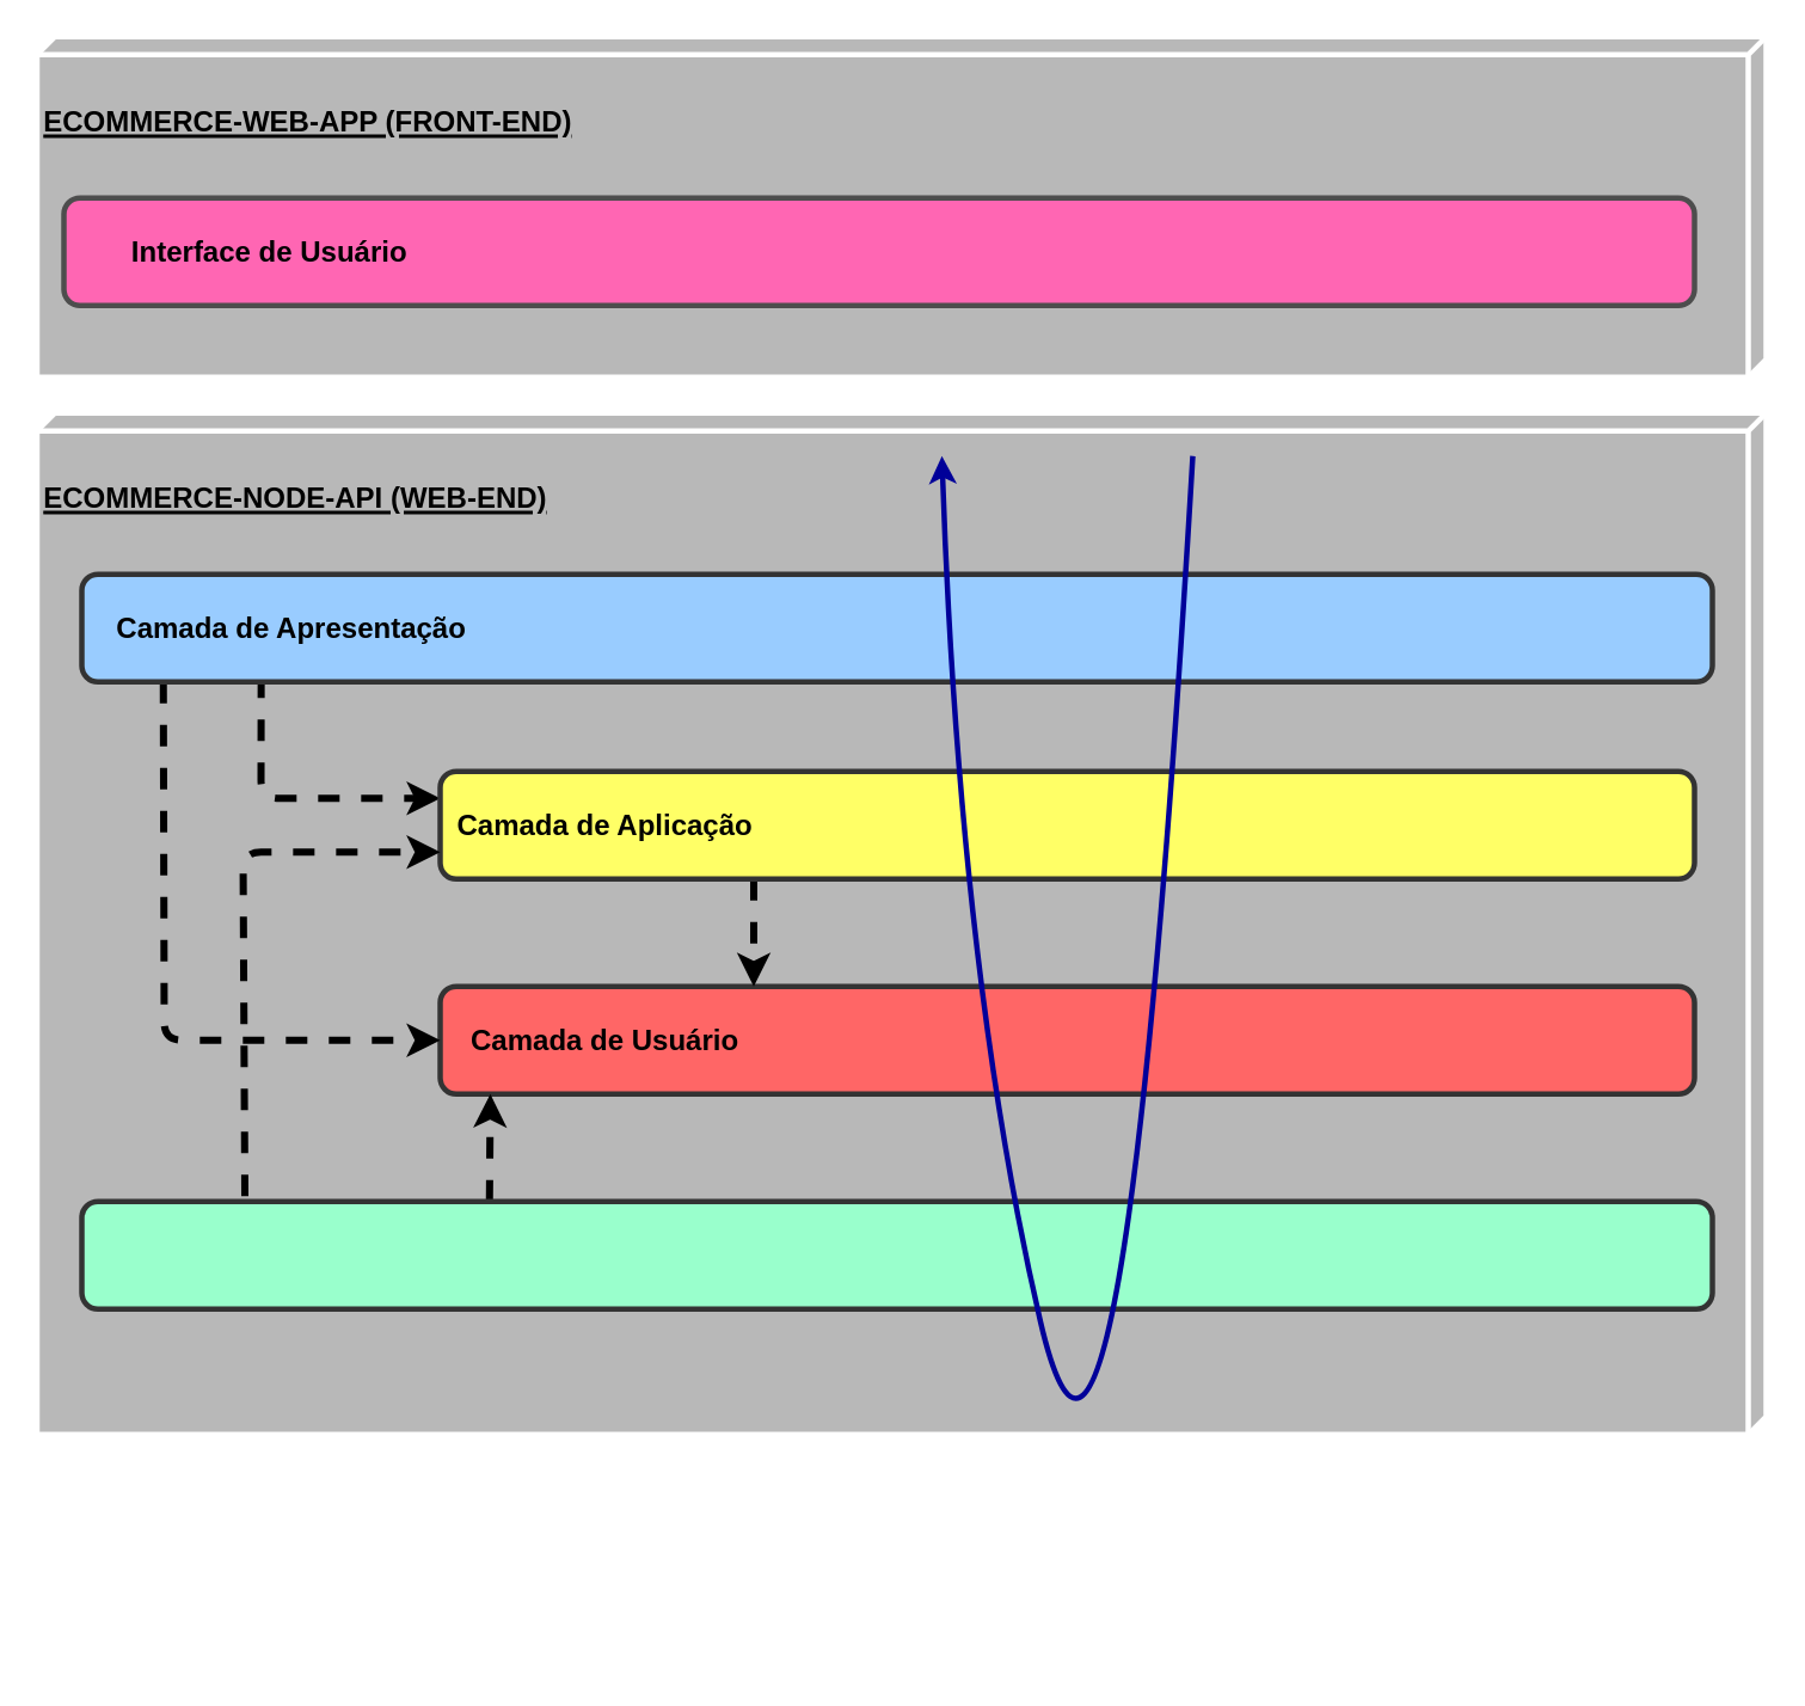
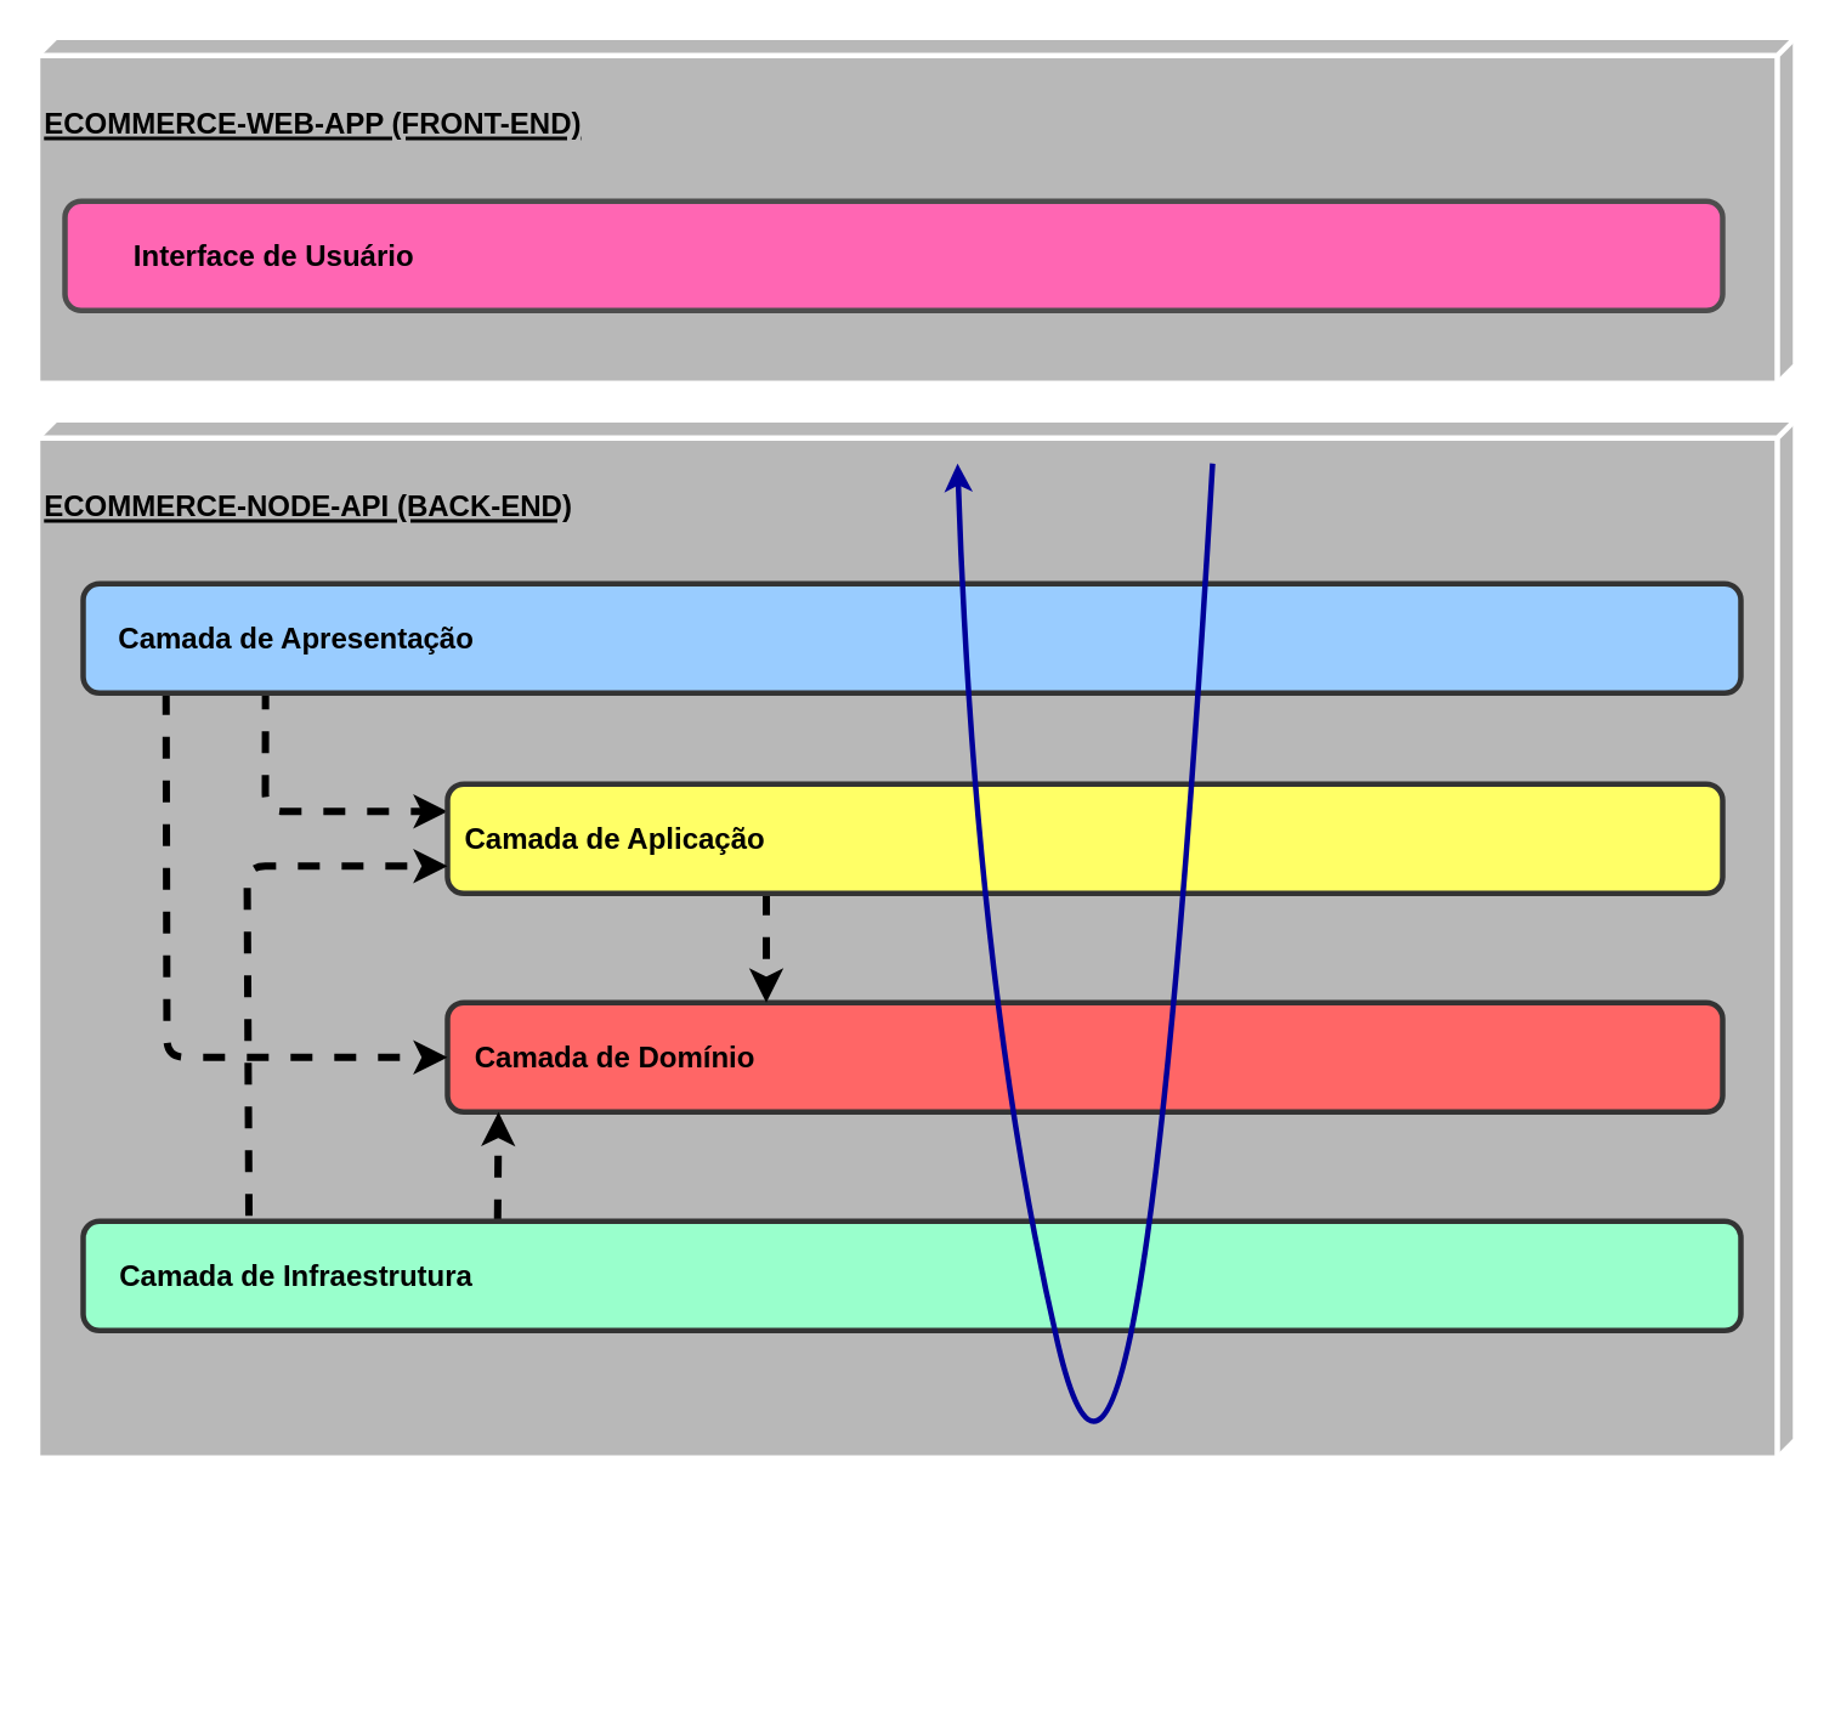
  <mxCell id="0" />
  <mxCell id="1" parent="0" />
- <mxCell id="2" value="&lt;h1&gt;&lt;font style=&quot;font-size: 16px;&quot;&gt;ECOMMERCE-NODE-API (WEB-END)&lt;/font&gt;&lt;/h1&gt;" style="verticalAlign=top;align=left;spacingTop=8;spacingLeft=2;spacingRight=12;shape=cube;size=10;direction=south;fontStyle=5;html=1;strokeWidth=3;fillColor=#B8B8B8;strokeColor=#FFFFFF;fontColor=#000000;" vertex="1" parent="1"><mxGeometry x="20" y="230" width="965" height="570" as="geometry" /></mxCell>
+ <mxCell id="2" value="&lt;h1&gt;&lt;font style=&quot;font-size: 16px;&quot;&gt;ECOMMERCE-NODE-API (BACK-END)&lt;/font&gt;&lt;/h1&gt;" style="verticalAlign=top;align=left;spacingTop=8;spacingLeft=2;spacingRight=12;shape=cube;size=10;direction=south;fontStyle=5;html=1;strokeWidth=3;fillColor=#B8B8B8;strokeColor=#FFFFFF;fontColor=#000000;" vertex="1" parent="1"><mxGeometry x="20" y="230" width="965" height="570" as="geometry" /></mxCell>
  <mxCell id="3" value="&lt;h1&gt;&lt;font style=&quot;font-size: 16px;&quot;&gt;ECOMMERCE-WEB-APP (FRONT-END)&lt;/font&gt;&lt;/h1&gt;" style="verticalAlign=top;align=left;spacingTop=8;spacingLeft=2;spacingRight=12;shape=cube;size=10;direction=south;fontStyle=5;html=1;strokeWidth=3;fillColor=#B8B8B8;strokeColor=#FFFFFF;fontColor=#000000;" vertex="1" parent="1"><mxGeometry x="20" y="20" width="965" height="190" as="geometry" /></mxCell>
  <mxCell id="4" value="" style="rounded=1;whiteSpace=wrap;html=1;strokeColor=#333333;strokeWidth=3;fontSize=16;fontColor=#ffffff;fillColor=#FF6666;movable=1;resizable=1;rotatable=1;deletable=1;editable=1;connectable=1;" vertex="1" parent="1"><mxGeometry x="245" y="550" width="700" height="60" as="geometry" /></mxCell>
- <mxCell id="5" value="&lt;b&gt;&amp;nbsp;Camada de Usuário&lt;/b&gt;" style="text;html=1;strokeColor=none;fillColor=none;align=center;verticalAlign=middle;whiteSpace=wrap;rounded=0;strokeWidth=3;fontSize=16;fontColor=#000000;movable=1;resizable=1;rotatable=1;deletable=1;editable=1;connectable=1;" vertex="1" parent="1"><mxGeometry x="245" y="565" width="180" height="30" as="geometry" /></mxCell>
+ <mxCell id="5" value="&lt;b&gt;&amp;nbsp;Camada de Domínio&lt;/b&gt;" style="text;html=1;strokeColor=none;fillColor=none;align=center;verticalAlign=middle;whiteSpace=wrap;rounded=0;strokeWidth=3;fontSize=16;fontColor=#000000;movable=1;resizable=1;rotatable=1;deletable=1;editable=1;connectable=1;" vertex="1" parent="1"><mxGeometry x="245" y="565" width="180" height="30" as="geometry" /></mxCell>
  <mxCell id="6" style="edgeStyle=none;html=1;exitX=0.05;exitY=1;exitDx=0;exitDy=0;exitPerimeter=0;fontSize=16;fontColor=#000000;strokeWidth=4;strokeColor=#000000;dashed=1;entryX=0;entryY=0.5;entryDx=0;entryDy=0;" edge="1" parent="1" source="8" target="5"><mxGeometry relative="1" as="geometry"><mxPoint x="245" y="460" as="targetPoint" /><Array as="points"><mxPoint x="91" y="580" /></Array></mxGeometry></mxCell>
  <mxCell id="7" style="edgeStyle=none;html=1;exitX=0.11;exitY=0.95;exitDx=0;exitDy=0;exitPerimeter=0;entryX=0;entryY=0;entryDx=0;entryDy=0;dashed=1;strokeColor=#000000;strokeWidth=4;fontSize=16;fontColor=#000000;" edge="1" parent="1" source="8" target="14"><mxGeometry relative="1" as="geometry"><Array as="points"><mxPoint x="145" y="445" /></Array></mxGeometry></mxCell>
  <mxCell id="8" value="" style="rounded=1;whiteSpace=wrap;html=1;strokeColor=#333333;strokeWidth=3;fontSize=16;fontColor=#ffffff;fillColor=#99CCFF;movable=1;resizable=1;rotatable=1;deletable=1;editable=1;connectable=1;points=[[0,0,0,0,0],[0,0.25,0,0,0],[0,0.5,0,0,0],[0,0.75,0,0,0],[0,1,0,0,0],[0.05,1,0,0,0],[0.11,0.95,0,0,0],[0.25,0,0,0,0],[0.5,0,0,0,0],[0.75,0,0,0,0],[0.75,1,0,0,0],[1,0,0,0,0],[1,0.25,0,0,0],[1,0.5,0,0,0],[1,0.75,0,0,0],[1,1,0,0,0]];" vertex="1" parent="1"><mxGeometry x="45" y="320" width="910" height="60" as="geometry" /></mxCell>
  <mxCell id="9" value="&lt;b&gt;&amp;nbsp;Camada de Apresentação&lt;/b&gt;" style="text;html=1;strokeColor=none;fillColor=none;align=center;verticalAlign=middle;whiteSpace=wrap;rounded=0;strokeWidth=3;fontSize=16;fontColor=#000000;movable=1;resizable=1;rotatable=1;deletable=1;editable=1;connectable=1;" vertex="1" parent="1"><mxGeometry x="45" y="335" width="230" height="30" as="geometry" /></mxCell>
  <mxCell id="10" value="" style="rounded=1;whiteSpace=wrap;html=1;strokeColor=#4D4D4D;strokeWidth=3;fontSize=16;fontColor=#ffffff;fillColor=#FF66B3;movable=1;resizable=1;rotatable=1;deletable=1;editable=1;connectable=1;" vertex="1" parent="1"><mxGeometry x="35" y="110" width="910" height="60" as="geometry" /></mxCell>
  <mxCell id="11" value="&lt;b&gt;Interface de Usuário&lt;/b&gt;" style="text;html=1;strokeColor=none;fillColor=none;align=center;verticalAlign=middle;whiteSpace=wrap;rounded=0;strokeWidth=3;fontSize=16;fontColor=#000000;movable=1;resizable=1;rotatable=1;deletable=1;editable=1;connectable=1;" vertex="1" parent="1"><mxGeometry x="35" y="125" width="230" height="30" as="geometry" /></mxCell>
  <mxCell id="12" style="edgeStyle=none;html=1;exitX=0.25;exitY=1;exitDx=0;exitDy=0;entryX=0.25;entryY=0;entryDx=0;entryDy=0;dashed=1;strokeColor=#000000;strokeWidth=4;fontSize=16;fontColor=#000000;" edge="1" parent="1" source="13" target="4"><mxGeometry relative="1" as="geometry" /></mxCell>
  <mxCell id="13" value="" style="rounded=1;whiteSpace=wrap;html=1;strokeColor=#333333;strokeWidth=3;fontSize=16;fontColor=#ffffff;fillColor=#FFFF66;movable=1;resizable=1;rotatable=1;deletable=1;editable=1;connectable=1;" vertex="1" parent="1"><mxGeometry x="245" y="430" width="700" height="60" as="geometry" /></mxCell>
  <mxCell id="14" value="&lt;b&gt;&amp;nbsp;Camada de Aplicação&lt;/b&gt;" style="text;html=1;strokeColor=none;fillColor=none;align=center;verticalAlign=middle;whiteSpace=wrap;rounded=0;strokeWidth=3;fontSize=16;fontColor=#000000;movable=1;resizable=1;rotatable=1;deletable=1;editable=1;connectable=1;" vertex="1" parent="1"><mxGeometry x="245" y="445" width="180" height="30" as="geometry" /></mxCell>
  <mxCell id="15" style="edgeStyle=none;html=1;exitX=0.25;exitY=0;exitDx=0;exitDy=0;entryX=0.04;entryY=1;entryDx=0;entryDy=0;entryPerimeter=0;dashed=1;strokeColor=#000000;strokeWidth=4;fontSize=16;fontColor=#000000;" edge="1" parent="1" source="17" target="4"><mxGeometry relative="1" as="geometry" /></mxCell>
  <mxCell id="16" style="edgeStyle=none;html=1;exitX=0.1;exitY=0;exitDx=0;exitDy=-3;exitPerimeter=0;entryX=0;entryY=1;entryDx=0;entryDy=0;dashed=1;strokeColor=#000000;strokeWidth=4;fontSize=16;fontColor=#000000;" edge="1" parent="1" source="17" target="14"><mxGeometry relative="1" as="geometry"><Array as="points"><mxPoint x="135" y="475" /></Array></mxGeometry></mxCell>
  <mxCell id="17" value="" style="rounded=1;whiteSpace=wrap;html=1;strokeColor=#333333;strokeWidth=3;fontSize=16;fontColor=#ffffff;fillColor=#99FFCC;movable=1;resizable=1;rotatable=1;deletable=1;editable=1;connectable=1;points=[[0,0,0,0,0],[0,0.25,0,0,0],[0,0.5,0,0,0],[0,0.75,0,0,0],[0,1,0,0,0],[0.1,0,0,0,-3],[0.25,0,0,0,0],[0.25,1,0,0,0],[0.5,1,0,0,0],[0.75,0,0,0,0],[0.75,1,0,0,0],[1,0,0,0,0],[1,0.25,0,0,0],[1,0.5,0,0,0],[1,0.75,0,0,0],[1,1,0,0,0]];" vertex="1" parent="1"><mxGeometry x="45" y="670" width="910" height="60" as="geometry" /></mxCell>
+ <mxCell id="18" value="&lt;b&gt;&amp;nbsp;Camada de Infraestrutura&lt;/b&gt;" style="text;html=1;strokeColor=none;fillColor=none;align=center;verticalAlign=middle;whiteSpace=wrap;rounded=0;strokeWidth=3;fontSize=16;fontColor=#000000;movable=1;resizable=1;rotatable=1;deletable=1;editable=1;connectable=1;" vertex="1" parent="1"><mxGeometry x="45" y="685" width="230" height="30" as="geometry" /></mxCell>
  <mxCell id="19" value="" style="curved=1;endArrow=classic;html=1;strokeColor=#000099;strokeWidth=3;fontSize=16;fontColor=#000000;" edge="1" parent="1"><mxGeometry width="50" height="50" relative="1" as="geometry"><mxPoint x="665" y="254" as="sourcePoint" /><mxPoint x="525" y="254" as="targetPoint" /><Array as="points"><mxPoint x="625" y="930" /><mxPoint x="535" y="544" /></Array></mxGeometry></mxCell>
